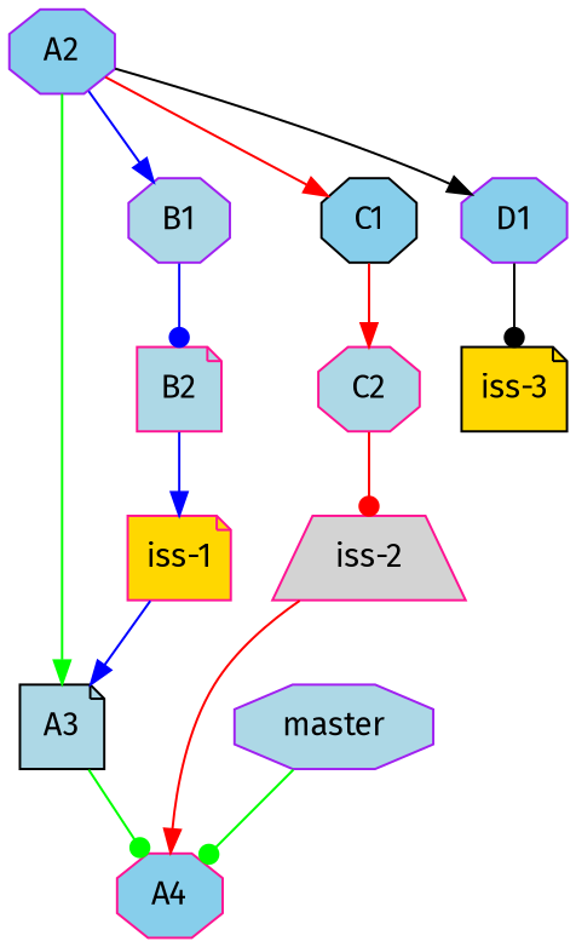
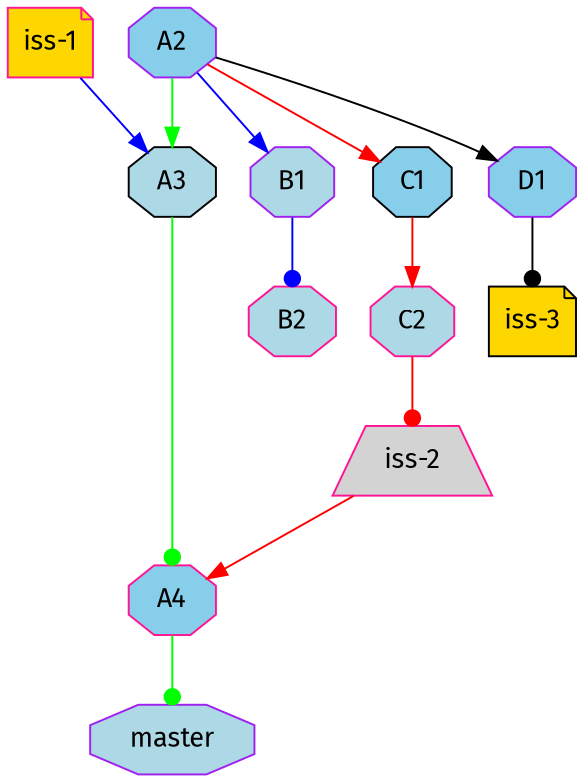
  digraph {
    fontname="Fira Sans"
    rankdir=TB
    node [color=deeppink fillcolor=lightblue fontname="Fira Sans" group=iss2 shape=octagon style=filled]
    edge [arrowhead=normal color=blue fontname="Fira Sans" weight=5]
    A2 [color=purple fillcolor=skyblue group=master height=0.5 width=0.5]
-   A3 [color=black group=master height=0.5 shape=note width=0.5]
+   A3 [color=black group=master height=0.5 width=0.5]
    B1 [color=purple group=iss1 height=0.5 width=0.5]
    C1 [color=black fillcolor=skyblue height=0.5 width=0.5]
    D1 [color=purple fillcolor=skyblue height=0.5 width=0.5]
    A4 [fillcolor=skyblue group=master height=0.5 width=0.5]
-   B2 [group=iss1 height=0.5 shape=note width=0.5]
+   B2 [group=iss1 height=0.5 width=0.5]
    C2 [height=0.5 width=0.5]
    n9 [color=black fillcolor=gold height=0.5 label="iss-3" shape=note width=0.5]
    n10 [color=purple group=master height=0.5 label=master width=0.5]
    n11 [fillcolor=gold group=iss1 height=0.5 label="iss-1" shape=note width=0.5]
    n12 [fillcolor=lightgrey height=0.5 label="iss-2" shape=trapezium width=0.5]
    A2 -> A3 [color=green]
    A2 -> B1
    A2 -> C1 [color=red]
    A2 -> D1 [color=""]
    A3 -> A4 [arrowhead=dot color=green]
    B1 -> B2 [arrowhead=dot]
    C1 -> C2 [color=red]
    D1 -> n9 [arrowhead=dot color=""]
-   n10 -> A4 [arrowhead=dot color=green]
-   B2 -> n11
+   A4 -> n10 [arrowhead=dot color=green]
    C2 -> n12 [arrowhead=dot color=red]
    n11 -> A3
    n12 -> A4 [color=red]
  }
